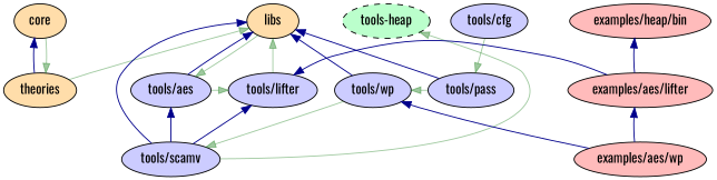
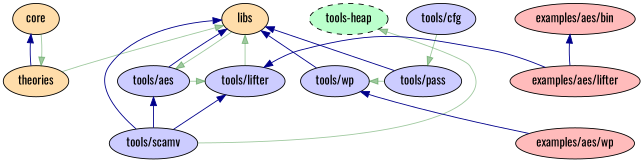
  digraph {
    fontname=Oswald
    node [fillcolor="#ccccff" fontname=Oswald style=filled]
    edge [color=darkblue dir=back fontname=Oswald]
    n1 [fillcolor="#ffddaa" label=core]
    n2 [fillcolor="#ffddaa" label=theories]
    n3 [fillcolor="#ffddaa" label=libs]
    n4 [label="tools/scamv"]
    n5 [label="tools/aes"]
    n6 [label="tools/lifter"]
    n7 [label="tools/cfg"]
    n8 [label="tools/wp"]
    n9 [label="tools/pass"]
-   n10 [fillcolor="#ffbbbb" label="examples/heap/bin"]
+   n10 [fillcolor="#ffbbbb" label="examples/aes/bin"]
    n11 [fillcolor="#ffbbbb" label="examples/aes/lifter"]
    n12 [fillcolor="#ffbbbb" label="examples/aes/wp"]
    n13 [fillcolor="#bbffcc" label="tools-heap" style="filled,dashed"]
    subgraph sub_1 {
      n1
      n2
      n3
      n4
      n5
      n6
      n7
      n8
      n9
      n10
      n11
      n12
      n13
    }
    subgraph sub_2 {
      n1
      n2
      n3
      n4
      n5
      n6
      n7
      n8
      n9
      n10
      n11
      n12
    }
    subgraph sub_3 {
      n1
      n2
      n3
      n4
      n5
      n6
      n7
      n8
      n9
      n13
    }
    subgraph sub_4 {
      n10
      n11
      n12
      n13
    }
    n1 -> n2
    n1 -> n2 [color="#00700060" constraint=false dir=""]
    n2 -> n3 [color="#00700060" constraint=false dir=""]
    n3 -> n4
    n3 -> n5
    n3 -> n5 [color="#00700060" constraint=false dir=""]
    n3 -> n6 [color="#00700060"]
    n3 -> n8
    n3 -> n9
    n4 -> n13 [color="#00700060" constraint=false dir=""]
    n5 -> n4
    n5 -> n6 [color="#00700060" constraint=false dir=""]
    n6 -> n4
    n6 -> n11 [constraint=false]
    n7 -> n9 [color="#00700060" constraint=false dir=""]
-   n8 -> n4 [color="#00700060" constraint=false dir=""]
    n8 -> n12 [constraint=false]
    n9 -> n8 [color="#00700060" constraint=false dir=""]
    n10 -> n11
    n10 -> n11 [style=invis color="" dir=""]
-   n11 -> n12
    n11 -> n12 [style=invis color="" dir=""]
  }
